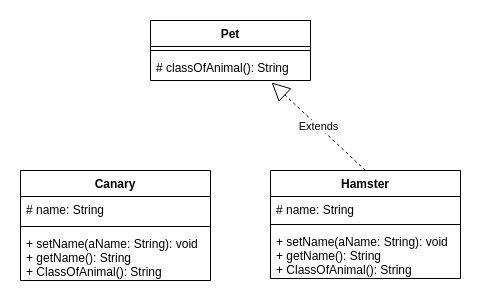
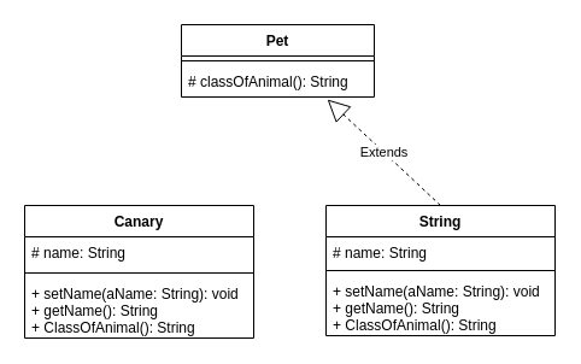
  <mxCell id="0" />
  <mxCell id="1" parent="0" />
  <mxCell id="2" value="Pet" style="swimlane;fontStyle=1;align=center;verticalAlign=top;childLayout=stackLayout;horizontal=1;startSize=26;horizontalStack=0;resizeParent=1;resizeParentMax=0;resizeLast=0;collapsible=1;marginBottom=0;" parent="1" vertex="1"><mxGeometry x="150" y="20" width="160" height="60" as="geometry" /></mxCell>
  <mxCell id="3" value="" style="line;strokeWidth=1;fillColor=none;align=left;verticalAlign=middle;spacingTop=-1;spacingLeft=3;spacingRight=3;rotatable=0;labelPosition=right;points=[];portConstraint=eastwest;" parent="2" vertex="1"><mxGeometry y="26" width="160" height="8" as="geometry" /></mxCell>
  <mxCell id="4" value="# classOfAnimal(): String" style="text;strokeColor=none;fillColor=none;align=left;verticalAlign=top;spacingLeft=4;spacingRight=4;overflow=hidden;rotatable=0;points=[[0,0.5],[1,0.5]];portConstraint=eastwest;" parent="2" vertex="1"><mxGeometry y="34" width="160" height="26" as="geometry" /></mxCell>
  <mxCell id="5" value="Canary" style="swimlane;fontStyle=1;align=center;verticalAlign=top;childLayout=stackLayout;horizontal=1;startSize=26;horizontalStack=0;resizeParent=1;resizeParentMax=0;resizeLast=0;collapsible=1;marginBottom=0;" parent="1" vertex="1"><mxGeometry x="20" y="170" width="190" height="110" as="geometry" /></mxCell>
  <mxCell id="6" value="# name: String" style="text;strokeColor=none;fillColor=none;align=left;verticalAlign=top;spacingLeft=4;spacingRight=4;overflow=hidden;rotatable=0;points=[[0,0.5],[1,0.5]];portConstraint=eastwest;" parent="5" vertex="1"><mxGeometry y="26" width="190" height="26" as="geometry" /></mxCell>
  <mxCell id="7" value="" style="line;strokeWidth=1;fillColor=none;align=left;verticalAlign=middle;spacingTop=-1;spacingLeft=3;spacingRight=3;rotatable=0;labelPosition=right;points=[];portConstraint=eastwest;" parent="5" vertex="1"><mxGeometry y="52" width="190" height="8" as="geometry" /></mxCell>
  <mxCell id="8" value="+ setName(aName: String): void&#10;+ getName(): String&#10;+ ClassOfAnimal(): String" style="text;strokeColor=none;fillColor=none;align=left;verticalAlign=top;spacingLeft=4;spacingRight=4;overflow=hidden;rotatable=0;points=[[0,0.5],[1,0.5]];portConstraint=eastwest;" parent="5" vertex="1"><mxGeometry y="60" width="190" height="50" as="geometry" /></mxCell>
- <mxCell id="9" value="Hamster" style="swimlane;fontStyle=1;align=center;verticalAlign=top;childLayout=stackLayout;horizontal=1;startSize=26;horizontalStack=0;resizeParent=1;resizeParentMax=0;resizeLast=0;collapsible=1;marginBottom=0;" parent="1" vertex="1"><mxGeometry x="270" y="170" width="190" height="108" as="geometry" /></mxCell>
+ <mxCell id="9" value="String" style="swimlane;fontStyle=1;align=center;verticalAlign=top;childLayout=stackLayout;horizontal=1;startSize=26;horizontalStack=0;resizeParent=1;resizeParentMax=0;resizeLast=0;collapsible=1;marginBottom=0;" parent="1" vertex="1"><mxGeometry x="270" y="170" width="190" height="108" as="geometry" /></mxCell>
  <mxCell id="10" value="# name: String" style="text;strokeColor=none;fillColor=none;align=left;verticalAlign=top;spacingLeft=4;spacingRight=4;overflow=hidden;rotatable=0;points=[[0,0.5],[1,0.5]];portConstraint=eastwest;" parent="9" vertex="1"><mxGeometry y="26" width="190" height="24" as="geometry" /></mxCell>
  <mxCell id="11" value="" style="line;strokeWidth=1;fillColor=none;align=left;verticalAlign=middle;spacingTop=-1;spacingLeft=3;spacingRight=3;rotatable=0;labelPosition=right;points=[];portConstraint=eastwest;" parent="9" vertex="1"><mxGeometry y="50" width="190" height="8" as="geometry" /></mxCell>
  <mxCell id="12" value="+ setName(aName: String): void&#10;+ getName(): String&#10;+ ClassOfAnimal(): String" style="text;strokeColor=none;fillColor=none;align=left;verticalAlign=top;spacingLeft=4;spacingRight=4;overflow=hidden;rotatable=0;points=[[0,0.5],[1,0.5]];portConstraint=eastwest;" parent="9" vertex="1"><mxGeometry y="58" width="190" height="50" as="geometry" /></mxCell>
  <mxCell id="13" value="Extends" style="endArrow=block;endSize=16;endFill=0;html=1;exitX=0.5;exitY=0;exitDx=0;exitDy=0;entryX=0.757;entryY=1.077;entryDx=0;entryDy=0;entryPerimeter=0;dashed=1;" parent="1" source="9" target="4" edge="1"><mxGeometry width="160" relative="1" as="geometry"><mxPoint x="215.68" y="180" as="sourcePoint" /><mxPoint x="310" y="92.002" as="targetPoint" /></mxGeometry></mxCell>
